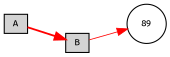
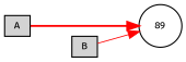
  digraph {
    fontname="Fira Sans"
    rankdir=LR
    node [fillcolor=lightgray fontname="Fira Sans" fontsize=9 shape=box style=filled]
    edge [color=red fontname="Fira Sans" style=solid]
    A [height=0.2 width=0.2]
    n2 [fillcolor=white height=0.2 label=89 shape=circle width=0.2]
    B [height=0.2 width=0.2]
-   A -> B [penwidth=1.7094174048775266]
+   A -> n2 [penwidth=1.7094174048775266]
    B -> n2 [penwidth=0.7546265942419185]
  }
